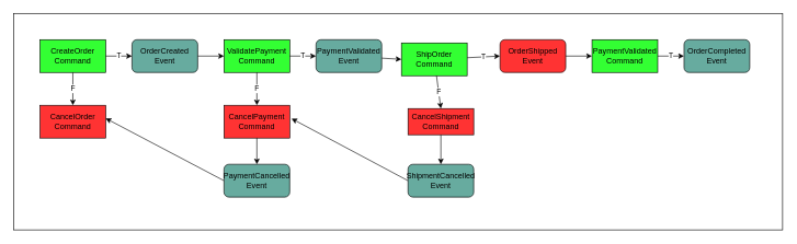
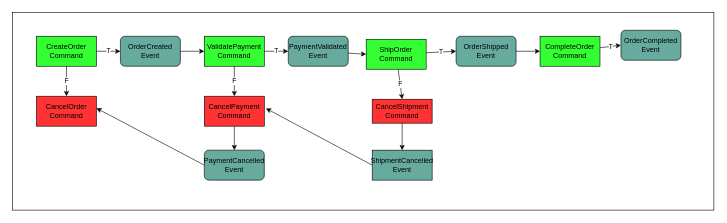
  <mxCell id="0" />
  <mxCell id="1" parent="0" />
  <mxCell id="2" value="" style="group" vertex="1" connectable="0" parent="1"><mxGeometry x="20" y="20" width="1170" height="330" as="geometry" /></mxCell>
  <mxCell id="3" value="" style="rounded=0;whiteSpace=wrap;html=1;" vertex="1" parent="2"><mxGeometry width="1170" height="330" as="geometry" /></mxCell>
  <mxCell id="4" value="CreateOrder&lt;br&gt;Command" style="rounded=0;whiteSpace=wrap;html=1;fillColor=#33FF33;strokeColor=#000000;" vertex="1" parent="2"><mxGeometry x="40" y="40" width="100" height="50" as="geometry" /></mxCell>
  <mxCell id="5" value="CancelOrder&lt;br&gt;Command" style="rounded=0;whiteSpace=wrap;html=1;fillColor=#FF3333;strokeColor=#000000;" vertex="1" parent="2"><mxGeometry x="40" y="140" width="100" height="50" as="geometry" /></mxCell>
  <mxCell id="6" value="F" style="edgeStyle=orthogonalEdgeStyle;rounded=0;orthogonalLoop=1;jettySize=auto;html=1;entryX=0.5;entryY=0;entryDx=0;entryDy=0;" edge="1" parent="2" source="4" target="5"><mxGeometry relative="1" as="geometry"><Array as="points"><mxPoint x="90" y="110" /><mxPoint x="90" y="110" /></Array></mxGeometry></mxCell>
  <mxCell id="7" value="OrderCreated&lt;br&gt;Event" style="rounded=1;whiteSpace=wrap;html=1;strokeColor=#000000;fillColor=#67AB9F;" vertex="1" parent="2"><mxGeometry x="180" y="40" width="100" height="50" as="geometry" /></mxCell>
  <mxCell id="8" value="T" style="edgeStyle=orthogonalEdgeStyle;rounded=0;orthogonalLoop=1;jettySize=auto;html=1;entryX=0;entryY=0.5;entryDx=0;entryDy=0;" edge="1" parent="2" source="4" target="7"><mxGeometry relative="1" as="geometry" /></mxCell>
  <mxCell id="9" value="ValidatePayment&lt;br&gt;Command" style="rounded=0;whiteSpace=wrap;html=1;fillColor=#33FF33;strokeColor=#000000;" vertex="1" parent="2"><mxGeometry x="320" y="40" width="100" height="50" as="geometry" /></mxCell>
  <mxCell id="10" style="edgeStyle=orthogonalEdgeStyle;rounded=0;orthogonalLoop=1;jettySize=auto;html=1;entryX=0;entryY=0.5;entryDx=0;entryDy=0;" edge="1" parent="2" source="7" target="9"><mxGeometry relative="1" as="geometry" /></mxCell>
  <mxCell id="11" value="PaymentValidated&lt;br&gt;Event" style="rounded=1;whiteSpace=wrap;html=1;strokeColor=#000000;fillColor=#67AB9F;" vertex="1" parent="2"><mxGeometry x="460" y="40" width="100" height="50" as="geometry" /></mxCell>
  <mxCell id="12" value="T" style="edgeStyle=orthogonalEdgeStyle;rounded=0;orthogonalLoop=1;jettySize=auto;html=1;entryX=0;entryY=0.5;entryDx=0;entryDy=0;" edge="1" parent="2" source="9" target="11"><mxGeometry relative="1" as="geometry" /></mxCell>
  <mxCell id="13" value="CancelPayment&lt;br&gt;Command" style="rounded=0;whiteSpace=wrap;html=1;fillColor=#FF3333;strokeColor=#000000;" vertex="1" parent="2"><mxGeometry x="320" y="140" width="100" height="50" as="geometry" /></mxCell>
  <mxCell id="14" value="F" style="edgeStyle=orthogonalEdgeStyle;rounded=0;orthogonalLoop=1;jettySize=auto;html=1;entryX=0.5;entryY=0;entryDx=0;entryDy=0;" edge="1" parent="2" source="9" target="13"><mxGeometry relative="1" as="geometry" /></mxCell>
  <mxCell id="15" style="rounded=0;orthogonalLoop=1;jettySize=auto;html=1;entryX=1;entryY=0.4;entryDx=0;entryDy=0;entryPerimeter=0;exitX=0;exitY=0.5;exitDx=0;exitDy=0;" edge="1" parent="2" source="16" target="5"><mxGeometry relative="1" as="geometry" /></mxCell>
  <mxCell id="16" value="PaymentCancelled&lt;br&gt;Event" style="rounded=1;whiteSpace=wrap;html=1;strokeColor=#000000;fillColor=#67AB9F;" vertex="1" parent="2"><mxGeometry x="320" y="230" width="100" height="50" as="geometry" /></mxCell>
  <mxCell id="17" style="edgeStyle=orthogonalEdgeStyle;rounded=0;orthogonalLoop=1;jettySize=auto;html=1;" edge="1" parent="2" source="13" target="16"><mxGeometry relative="1" as="geometry" /></mxCell>
  <mxCell id="18" value="ShipOrder&lt;br&gt;Command" style="rounded=0;whiteSpace=wrap;html=1;fillColor=#33FF33;strokeColor=#000000;" vertex="1" parent="2"><mxGeometry x="590" y="45" width="100" height="50" as="geometry" /></mxCell>
  <mxCell id="19" style="edgeStyle=none;rounded=0;orthogonalLoop=1;jettySize=auto;html=1;entryX=0;entryY=0.5;entryDx=0;entryDy=0;" edge="1" parent="2" source="11" target="18"><mxGeometry relative="1" as="geometry" /></mxCell>
- <mxCell id="20" value="OrderShipped&lt;br&gt;Event" style="rounded=1;whiteSpace=wrap;html=1;strokeColor=#000000;fillColor=#ff3333;" vertex="1" parent="2"><mxGeometry x="740" y="40" width="100" height="50" as="geometry" /></mxCell>
+ <mxCell id="20" value="OrderShipped&lt;br&gt;Event" style="rounded=1;whiteSpace=wrap;html=1;strokeColor=#000000;fillColor=#67AB9F;" vertex="1" parent="2"><mxGeometry x="740" y="40" width="100" height="50" as="geometry" /></mxCell>
  <mxCell id="21" value="T" style="edgeStyle=none;rounded=0;orthogonalLoop=1;jettySize=auto;html=1;entryX=0;entryY=0.5;entryDx=0;entryDy=0;" edge="1" parent="2" source="18" target="20"><mxGeometry relative="1" as="geometry" /></mxCell>
  <mxCell id="22" value="CancelShipment&lt;br&gt;Command" style="rounded=0;whiteSpace=wrap;html=1;fillColor=#FF3333;strokeColor=#000000;" vertex="1" parent="2"><mxGeometry x="600" y="145" width="100" height="40" as="geometry" /></mxCell>
  <mxCell id="23" value="F" style="edgeStyle=none;rounded=0;orthogonalLoop=1;jettySize=auto;html=1;entryX=0.5;entryY=0;entryDx=0;entryDy=0;" edge="1" parent="2" source="18" target="22"><mxGeometry relative="1" as="geometry" /></mxCell>
  <mxCell id="24" style="edgeStyle=none;rounded=0;orthogonalLoop=1;jettySize=auto;html=1;entryX=1.028;entryY=0.407;entryDx=0;entryDy=0;entryPerimeter=0;exitX=0;exitY=0.5;exitDx=0;exitDy=0;" edge="1" parent="2" source="25" target="13"><mxGeometry relative="1" as="geometry" /></mxCell>
- <mxCell id="25" value="ShipmentCancelled&lt;br&gt;Event" style="rounded=1;whiteSpace=wrap;html=1;strokeColor=#000000;fillColor=#67AB9F;" vertex="1" parent="2"><mxGeometry x="600" y="230" width="100" height="50" as="geometry" /></mxCell>
+ <mxCell id="25" value="ShipmentCancelled&lt;br&gt;Event" style="whiteSpace=wrap;html=1;strokeColor=#000000;fillColor=#67AB9F;rounded=0;" vertex="1" parent="2"><mxGeometry x="600" y="230" width="100" height="50" as="geometry" /></mxCell>
  <mxCell id="26" style="edgeStyle=none;rounded=0;orthogonalLoop=1;jettySize=auto;html=1;entryX=0.5;entryY=0;entryDx=0;entryDy=0;" edge="1" parent="2" source="22" target="25"><mxGeometry relative="1" as="geometry" /></mxCell>
- <mxCell id="27" value="PaymentValidated&lt;br&gt;Command" style="rounded=0;whiteSpace=wrap;html=1;fillColor=#33FF33;strokeColor=#000000;" vertex="1" parent="2"><mxGeometry x="880" y="40" width="100" height="50" as="geometry" /></mxCell>
+ <mxCell id="27" value="CompleteOrder&lt;br&gt;Command" style="rounded=0;whiteSpace=wrap;html=1;fillColor=#33FF33;strokeColor=#000000;" vertex="1" parent="2"><mxGeometry x="880" y="40" width="100" height="50" as="geometry" /></mxCell>
  <mxCell id="28" style="edgeStyle=none;rounded=0;orthogonalLoop=1;jettySize=auto;html=1;entryX=0;entryY=0.5;entryDx=0;entryDy=0;" edge="1" parent="2" source="20" target="27"><mxGeometry relative="1" as="geometry" /></mxCell>
- <mxCell id="29" value="OrderCompleted&lt;br&gt;Event" style="rounded=1;whiteSpace=wrap;html=1;strokeColor=#000000;fillColor=#67AB9F;" vertex="1" parent="2"><mxGeometry x="1020" y="40" width="100" height="50" as="geometry" /></mxCell>
+ <mxCell id="29" value="OrderCompleted&lt;br&gt;Event" style="rounded=1;whiteSpace=wrap;html=1;strokeColor=#000000;fillColor=#67AB9F;" vertex="1" parent="2"><mxGeometry x="1015" y="30" width="100" height="50" as="geometry" /></mxCell>
  <mxCell id="30" value="T" style="edgeStyle=none;rounded=0;orthogonalLoop=1;jettySize=auto;html=1;entryX=0;entryY=0.5;entryDx=0;entryDy=0;" edge="1" parent="2" source="27" target="29"><mxGeometry relative="1" as="geometry" /></mxCell>
